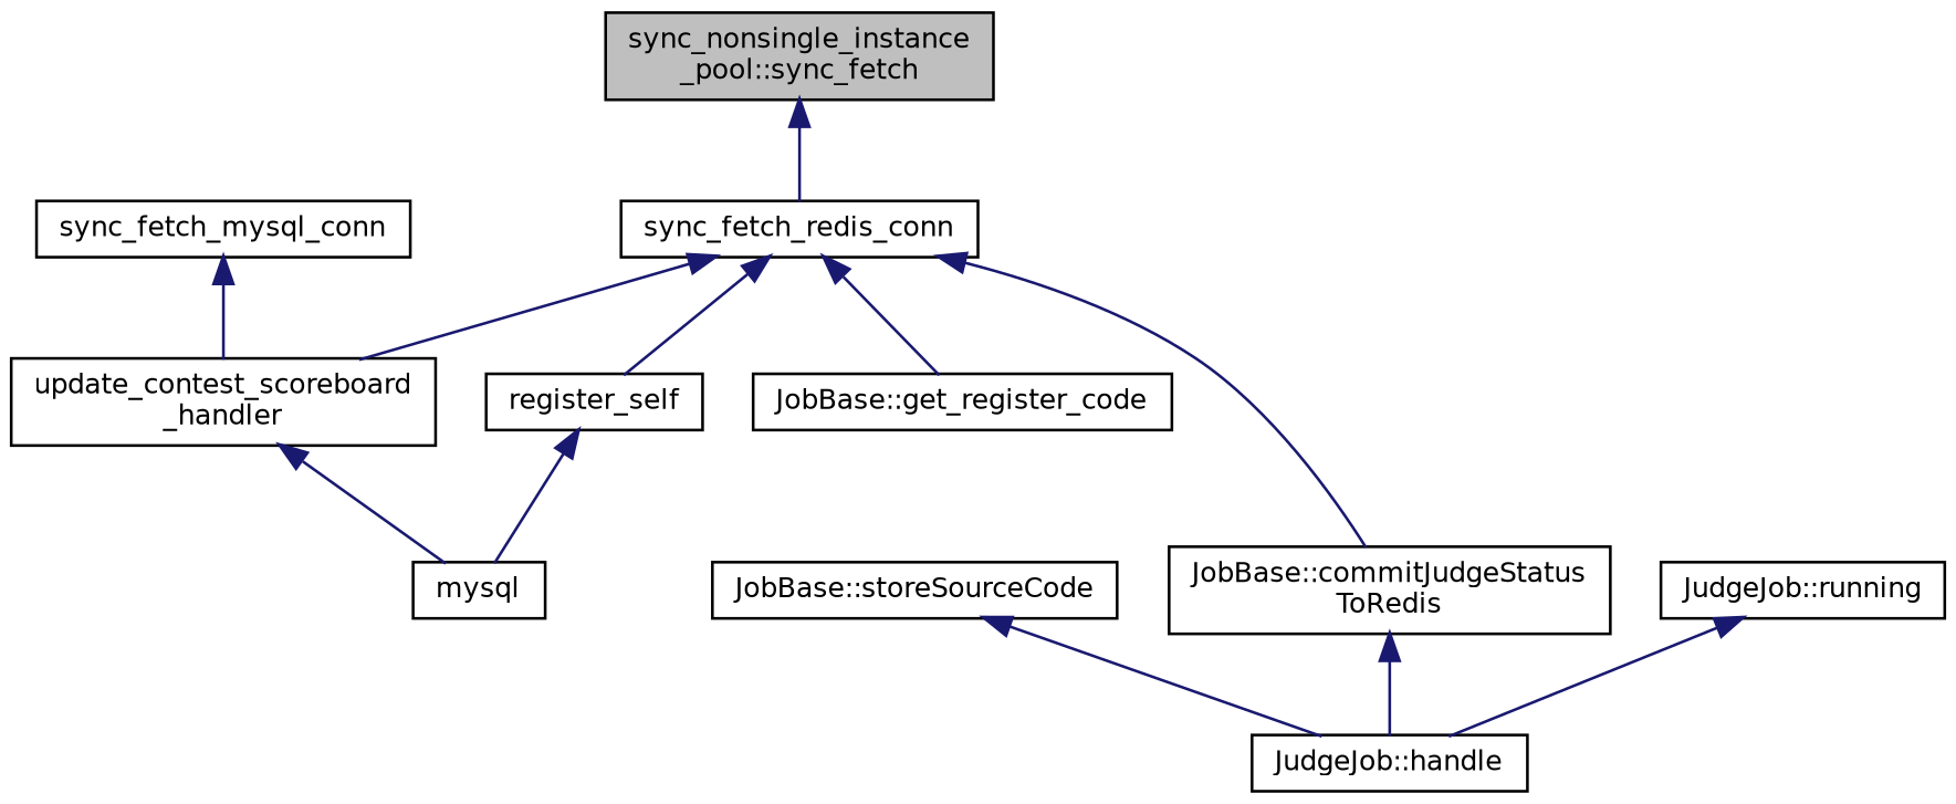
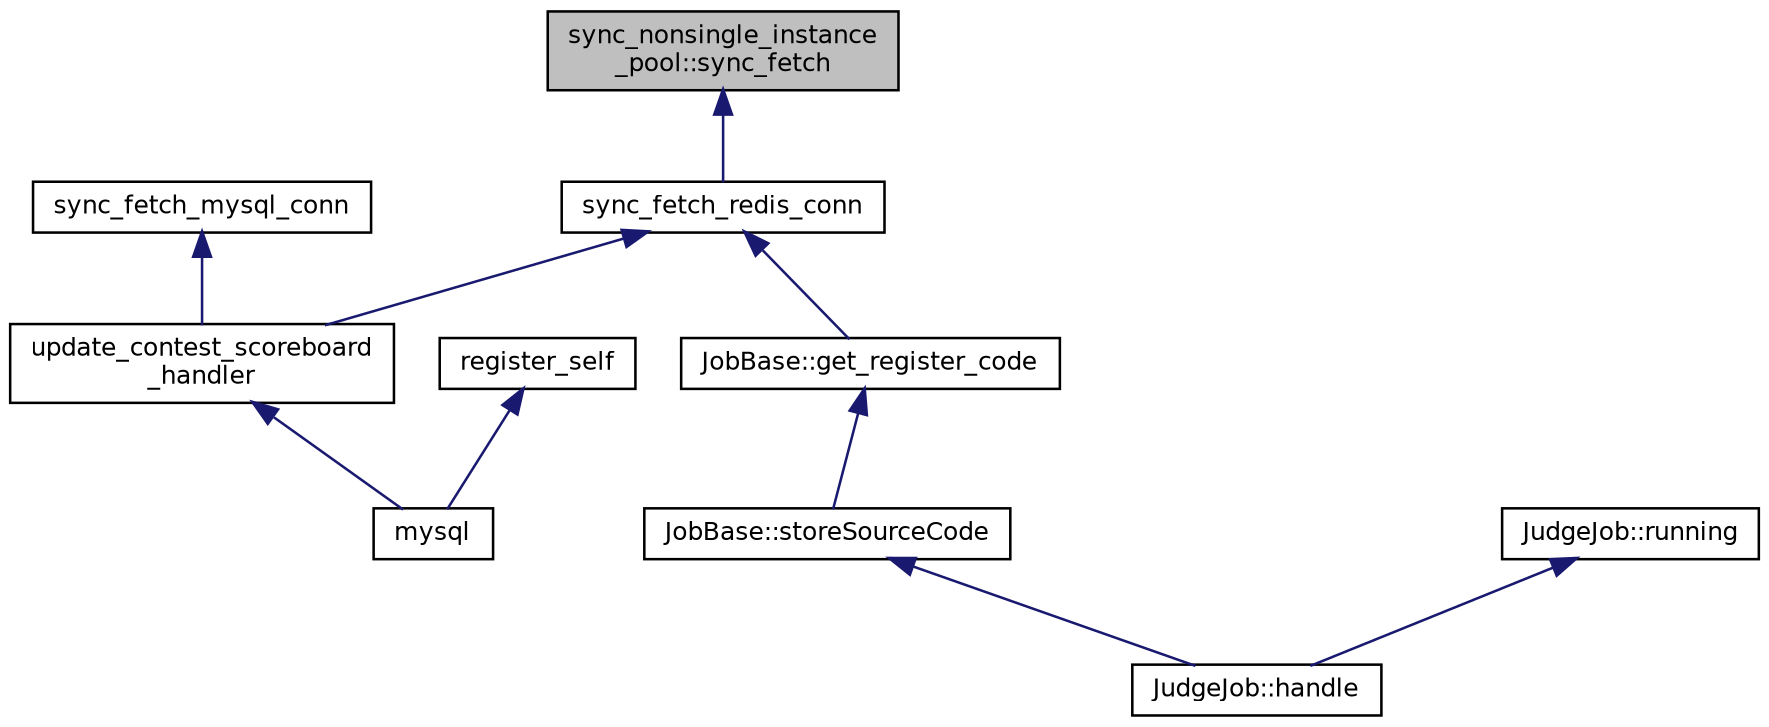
  digraph {
    rankdir=TB
    node [color=black fillcolor=white fontname=Helvetica fontsize=10 shape=record style=filled]
    edge [color=midnightblue dir=back fontname=Helvetica fontsize=10 labelfontname=Helvetica labelfontsize=10 style=solid]
    n1 [fillcolor=grey75 fontcolor=black height=0.2 label="sync_nonsingle_instance\l_pool::sync_fetch" width=0.4]
    n2 [height=0.2 label=sync_fetch_redis_conn width=0.4]
    n3 [height=0.2 label=sync_fetch_mysql_conn width=0.4]
    n4 [height=0.2 label="update_contest_scoreboard\l_handler" width=0.4]
    n5 [height=0.2 label=register_self width=0.4]
    n6 [height=0.2 label="JobBase::get_register_code" width=0.4]
-   n7 [height=0.2 label="JobBase::commitJudgeStatus\lToRedis" width=0.4]
    n8 [height=0.2 label=mysql width=0.4]
    n9 [height=0.2 label="JobBase::storeSourceCode" width=0.4]
    n10 [height=0.2 label="JudgeJob::handle" width=0.4]
    n11 [height=0.2 label="JudgeJob::running" width=0.4]
    n1 -> n2
    n2 -> n4
-   n2 -> n5
    n2 -> n6
-   n2 -> n7
    n3 -> n4
    n4 -> n8
    n5 -> n8
-   n7 -> n10
+   n6 -> n9
    n9 -> n10
    n11 -> n10
  }
